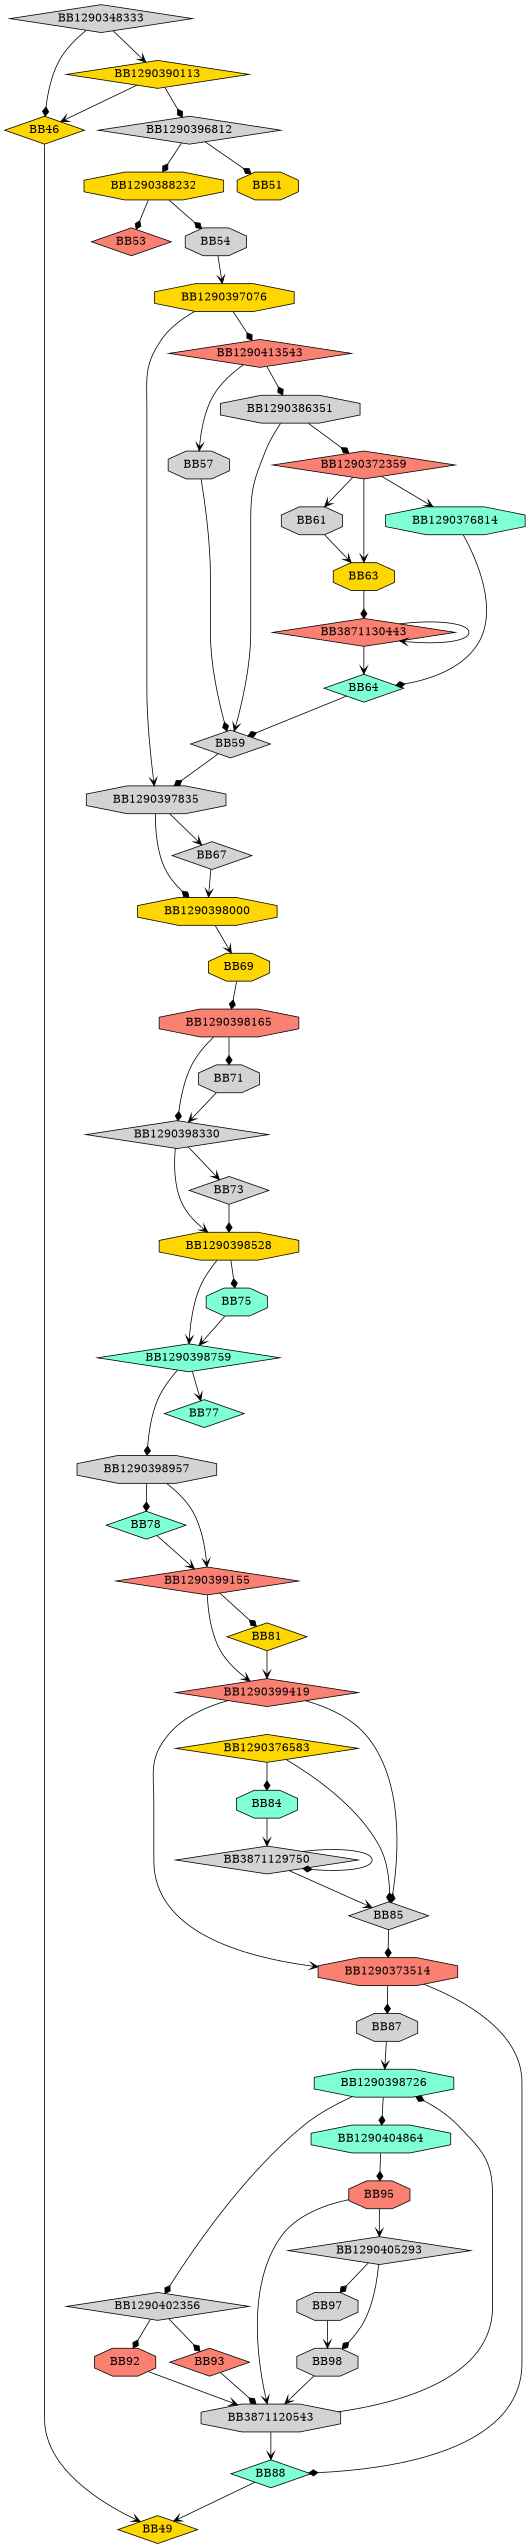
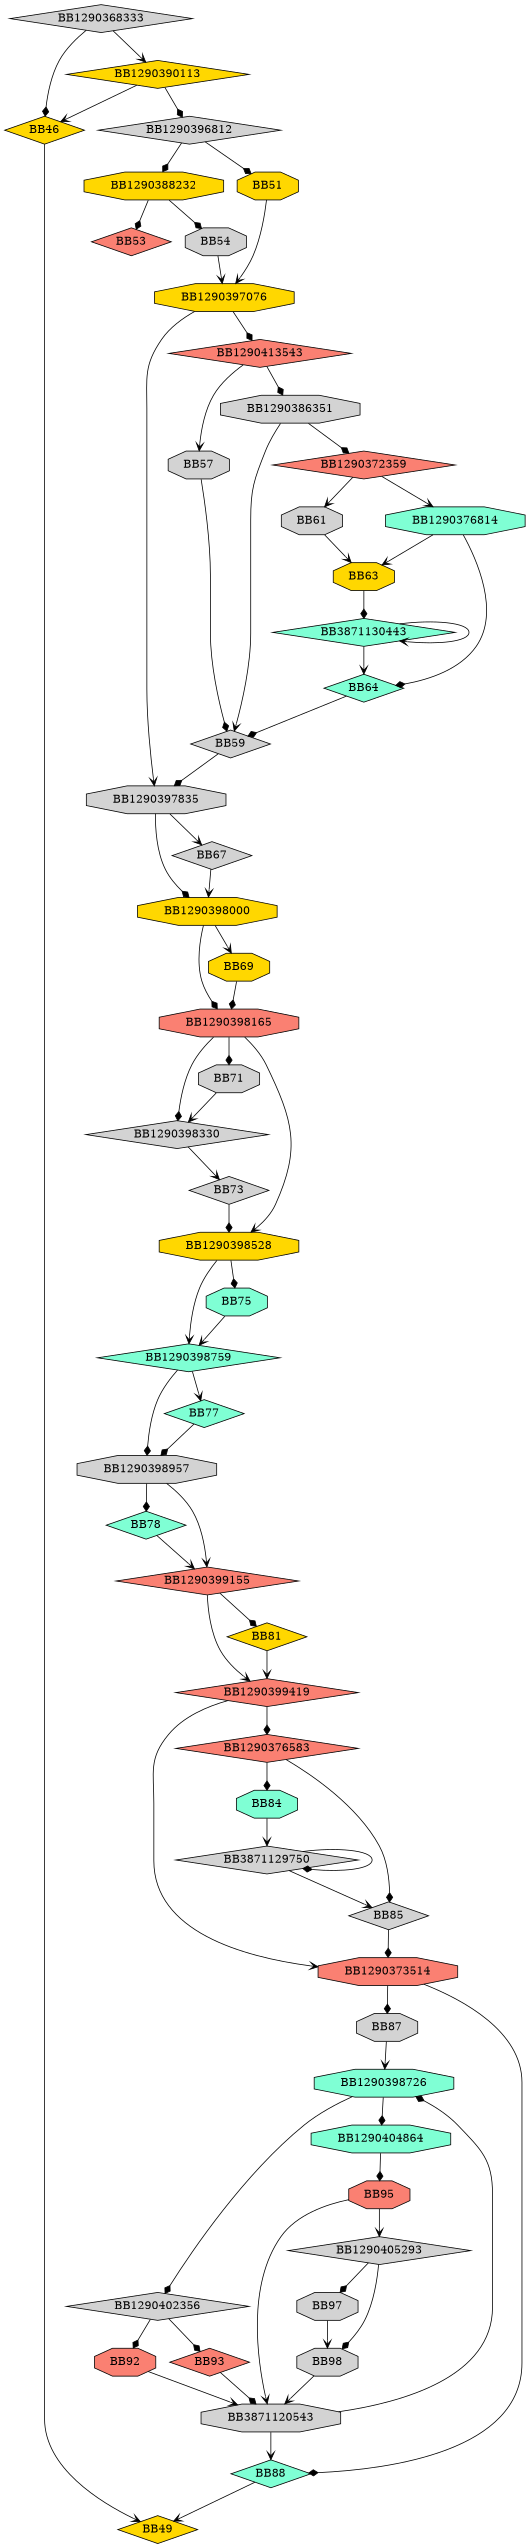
  digraph {
    node [fillcolor=lightgrey shape=diamond style=filled]
    edge [arrowhead=diamond]
    BB46 [fillcolor=gold]
-   BB1290368333 [label=BB1290348333]
+   BB1290368333
    BB1290390113 [fillcolor=gold]
    BB49 [fillcolor=gold]
    BB1290396812
    BB1290388232 [fillcolor=gold shape=octagon]
    BB51 [fillcolor=gold shape=octagon]
    BB53 [fillcolor=salmon]
    BB54 [shape=octagon]
    BB1290397076 [fillcolor=gold shape=octagon]
    BB1290397835 [shape=octagon]
    BB1290413543 [fillcolor=salmon]
    BB1290398000 [fillcolor=gold shape=octagon]
    BB67
    BB57 [shape=octagon]
    BB1290386351 [shape=octagon]
    BB1290398165 [fillcolor=salmon shape=octagon]
    BB69 [fillcolor=gold shape=octagon]
    BB59
    BB1290372359 [fillcolor=salmon]
    BB61 [shape=octagon]
    BB1290376814 [fillcolor=aquamarine shape=octagon]
    BB63 [fillcolor=gold shape=octagon]
    BB64 [fillcolor=aquamarine]
-   BB3871130443 [fillcolor=salmon]
+   BB3871130443 [fillcolor=aquamarine]
    BB1290398330
    BB71 [shape=octagon]
    BB1290398528 [fillcolor=gold shape=octagon]
    BB73
    BB1290398759 [fillcolor=aquamarine]
    BB75 [fillcolor=aquamarine shape=octagon]
    BB1290398957 [shape=octagon]
    BB77 [fillcolor=aquamarine]
    BB78 [fillcolor=aquamarine]
    BB1290399155 [fillcolor=salmon]
    BB1290399419 [fillcolor=salmon]
    BB81 [fillcolor=gold]
    BB1290373514 [fillcolor=salmon shape=octagon]
-   BB1290376583 [fillcolor=gold]
+   BB1290376583 [fillcolor=salmon]
    BB87 [shape=octagon]
    BB88 [fillcolor=aquamarine]
    BB84 [fillcolor=aquamarine shape=octagon]
    BB85
    BB1290398726 [fillcolor=aquamarine shape=octagon]
    BB3871129750
    BB1290402356
    BB1290404864 [fillcolor=aquamarine shape=octagon]
    BB92 [fillcolor=salmon shape=octagon]
    BB93 [fillcolor=salmon]
    BB95 [fillcolor=salmon shape=octagon]
    BB3871120543 [shape=octagon]
    BB1290405293
    BB97 [shape=octagon]
    BB98 [shape=octagon]
    BB46 -> BB49 [arrowhead=vee]
    BB1290368333 -> BB46
    BB1290368333 -> BB1290390113 [arrowhead=vee]
    BB1290390113 -> BB46 [arrowhead=vee]
    BB1290390113 -> BB1290396812
    BB1290396812 -> BB1290388232
    BB1290396812 -> BB51
    BB1290388232 -> BB53
    BB1290388232 -> BB54
+   BB51 -> BB1290397076 [arrowhead=vee]
    BB54 -> BB1290397076 [arrowhead=vee]
    BB1290397076 -> BB1290397835 [arrowhead=vee]
    BB1290397076 -> BB1290413543
    BB1290397835 -> BB1290398000
    BB1290397835 -> BB67 [arrowhead=vee]
    BB1290413543 -> BB57 [arrowhead=vee]
    BB1290413543 -> BB1290386351
+   BB1290398000 -> BB1290398165
    BB1290398000 -> BB69 [arrowhead=vee]
    BB67 -> BB1290398000 [arrowhead=vee]
    BB57 -> BB59
    BB1290386351 -> BB59 [arrowhead=vee]
    BB1290386351 -> BB1290372359
    BB1290398165 -> BB1290398330
    BB1290398165 -> BB71
    BB69 -> BB1290398165
    BB59 -> BB1290397835
    BB1290372359 -> BB61 [arrowhead=vee]
    BB1290372359 -> BB1290376814 [arrowhead=vee]
    BB61 -> BB63 [arrowhead=vee]
-   BB1290372359 -> BB63 [arrowhead=vee]
+   BB1290376814 -> BB63 [arrowhead=vee]
    BB1290376814 -> BB64
    BB63 -> BB3871130443
    BB64 -> BB59
    BB3871130443 -> BB64 [arrowhead=vee]
    BB3871130443 -> BB3871130443 [arrowhead=vee]
-   BB1290398330 -> BB1290398528 [arrowhead=vee]
+   BB1290398165 -> BB1290398528 [arrowhead=vee]
    BB1290398330 -> BB73 [arrowhead=vee]
    BB71 -> BB1290398330 [arrowhead=vee]
    BB1290398528 -> BB1290398759 [arrowhead=vee]
    BB1290398528 -> BB75
    BB73 -> BB1290398528
    BB1290398759 -> BB1290398957
    BB1290398759 -> BB77 [arrowhead=vee]
    BB75 -> BB1290398759 [arrowhead=vee]
    BB1290398957 -> BB78
    BB1290398957 -> BB1290399155 [arrowhead=vee]
+   BB77 -> BB1290398957
    BB78 -> BB1290399155 [arrowhead=vee]
    BB1290399155 -> BB1290399419 [arrowhead=vee]
    BB1290399155 -> BB81
    BB1290399419 -> BB1290373514 [arrowhead=vee]
-   BB1290399419 -> BB85
+   BB1290399419 -> BB1290376583
    BB81 -> BB1290399419 [arrowhead=vee]
    BB1290373514 -> BB87
    BB1290373514 -> BB88
    BB1290376583 -> BB84
    BB1290376583 -> BB85
    BB87 -> BB1290398726 [arrowhead=vee]
    BB88 -> BB49 [arrowhead=vee]
    BB84 -> BB3871129750 [arrowhead=vee]
    BB85 -> BB1290373514
    BB1290398726 -> BB1290402356
    BB1290398726 -> BB1290404864
    BB3871129750 -> BB85 [arrowhead=vee]
    BB3871129750 -> BB3871129750
    BB1290402356 -> BB92
    BB1290402356 -> BB93
    BB1290404864 -> BB95
    BB92 -> BB3871120543 [arrowhead=vee]
    BB93 -> BB3871120543
    BB95 -> BB3871120543 [arrowhead=vee]
    BB95 -> BB1290405293 [arrowhead=vee]
    BB3871120543 -> BB88 [arrowhead=vee]
    BB3871120543 -> BB1290398726
    BB1290405293 -> BB97
    BB1290405293 -> BB98
    BB97 -> BB98 [arrowhead=vee]
    BB98 -> BB3871120543 [arrowhead=vee]
  }
